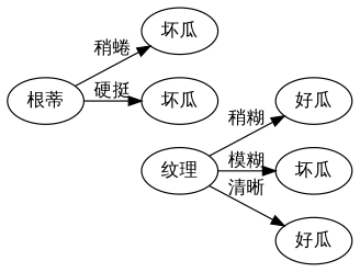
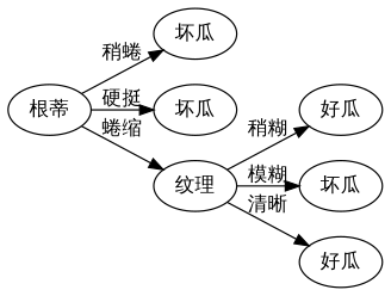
  digraph {
    rankdir=LR
    ranksep=0
    fontname="Patrick Hand"
    node [fontname="Patrick Hand"]
    edge [fontname="Patrick Hand"]
    n1 [label="根蒂"]
    n2 [label="坏瓜"]
    n3 [label="坏瓜"]
    n4 [label="纹理"]
    n5 [label="好瓜"]
    n6 [label="坏瓜"]
    n7 [label="好瓜"]
    n1 -> n2 [label="稍蜷"]
    n1 -> n3 [label="硬挺"]
+   n1 -> n4 [label="蜷缩"]
    n4 -> n5 [label="稍糊"]
    n4 -> n6 [label="模糊"]
    n4 -> n7 [label="清晰"]
  }
